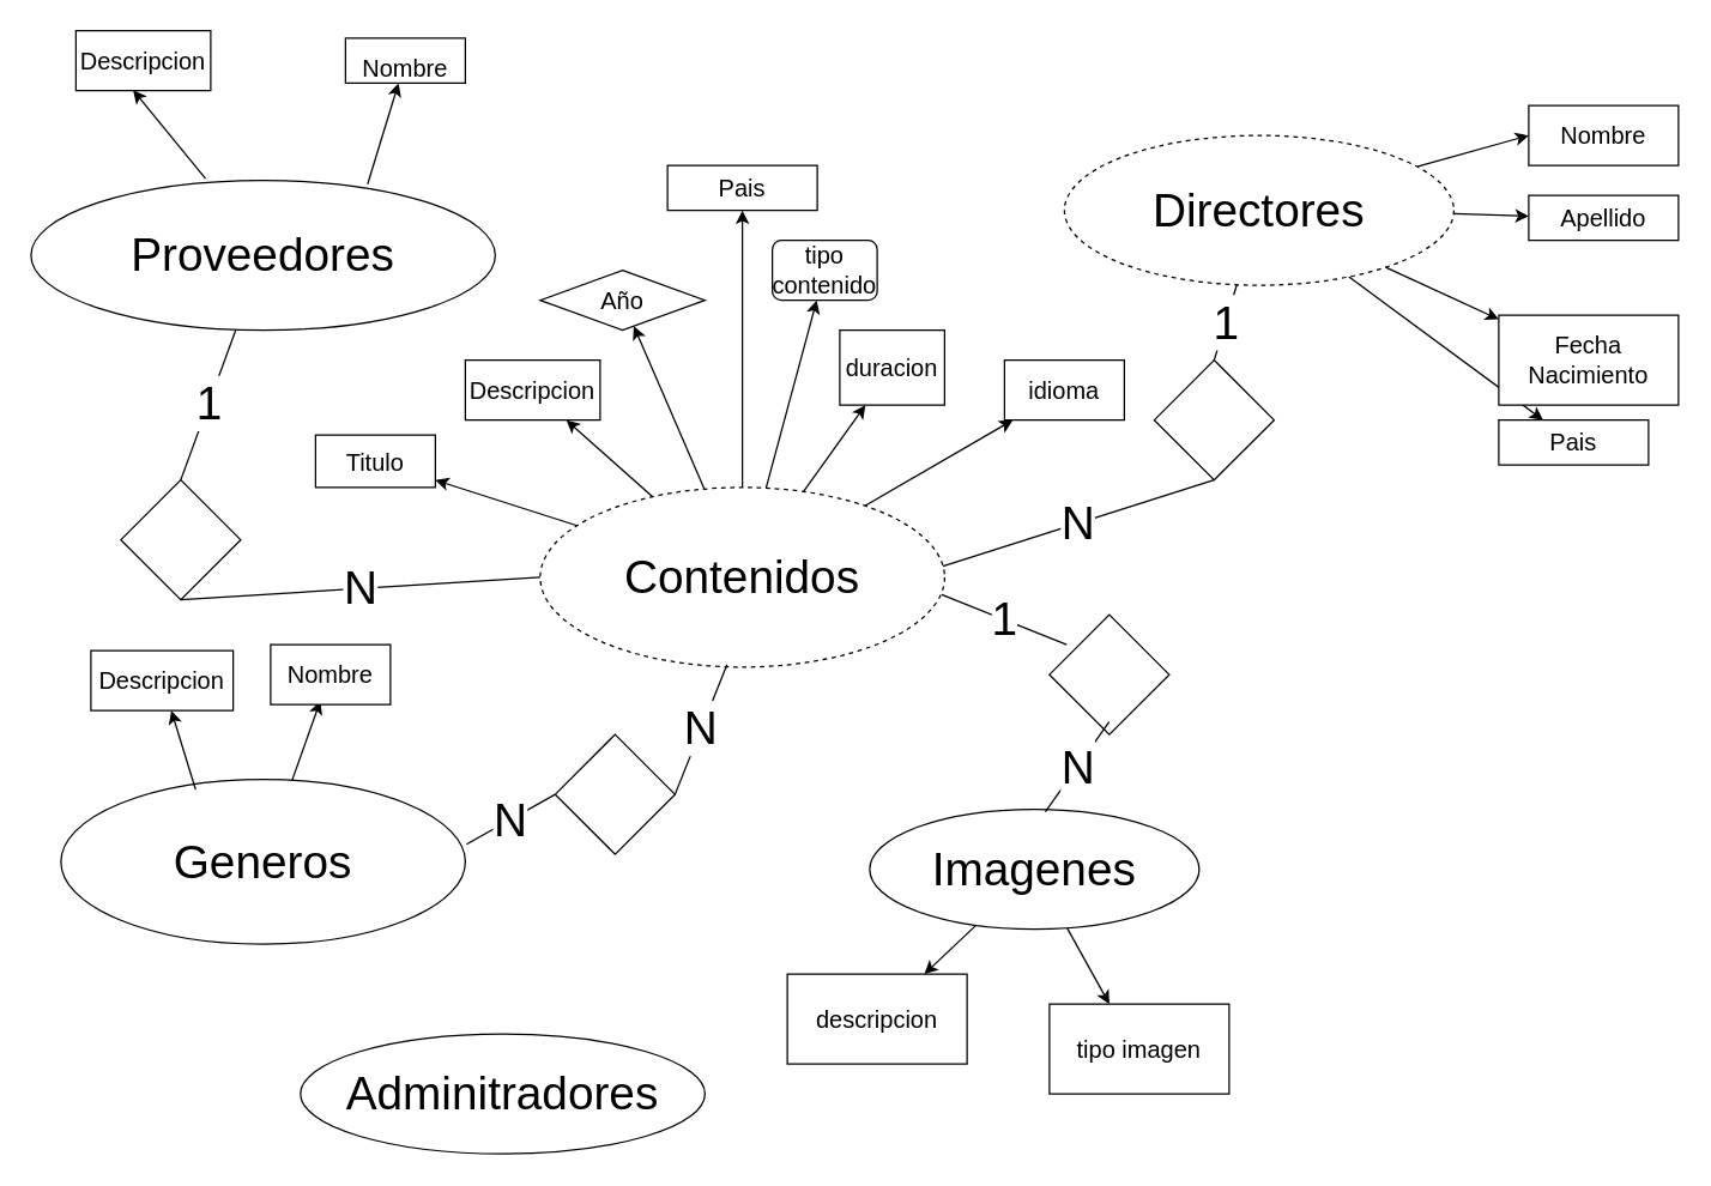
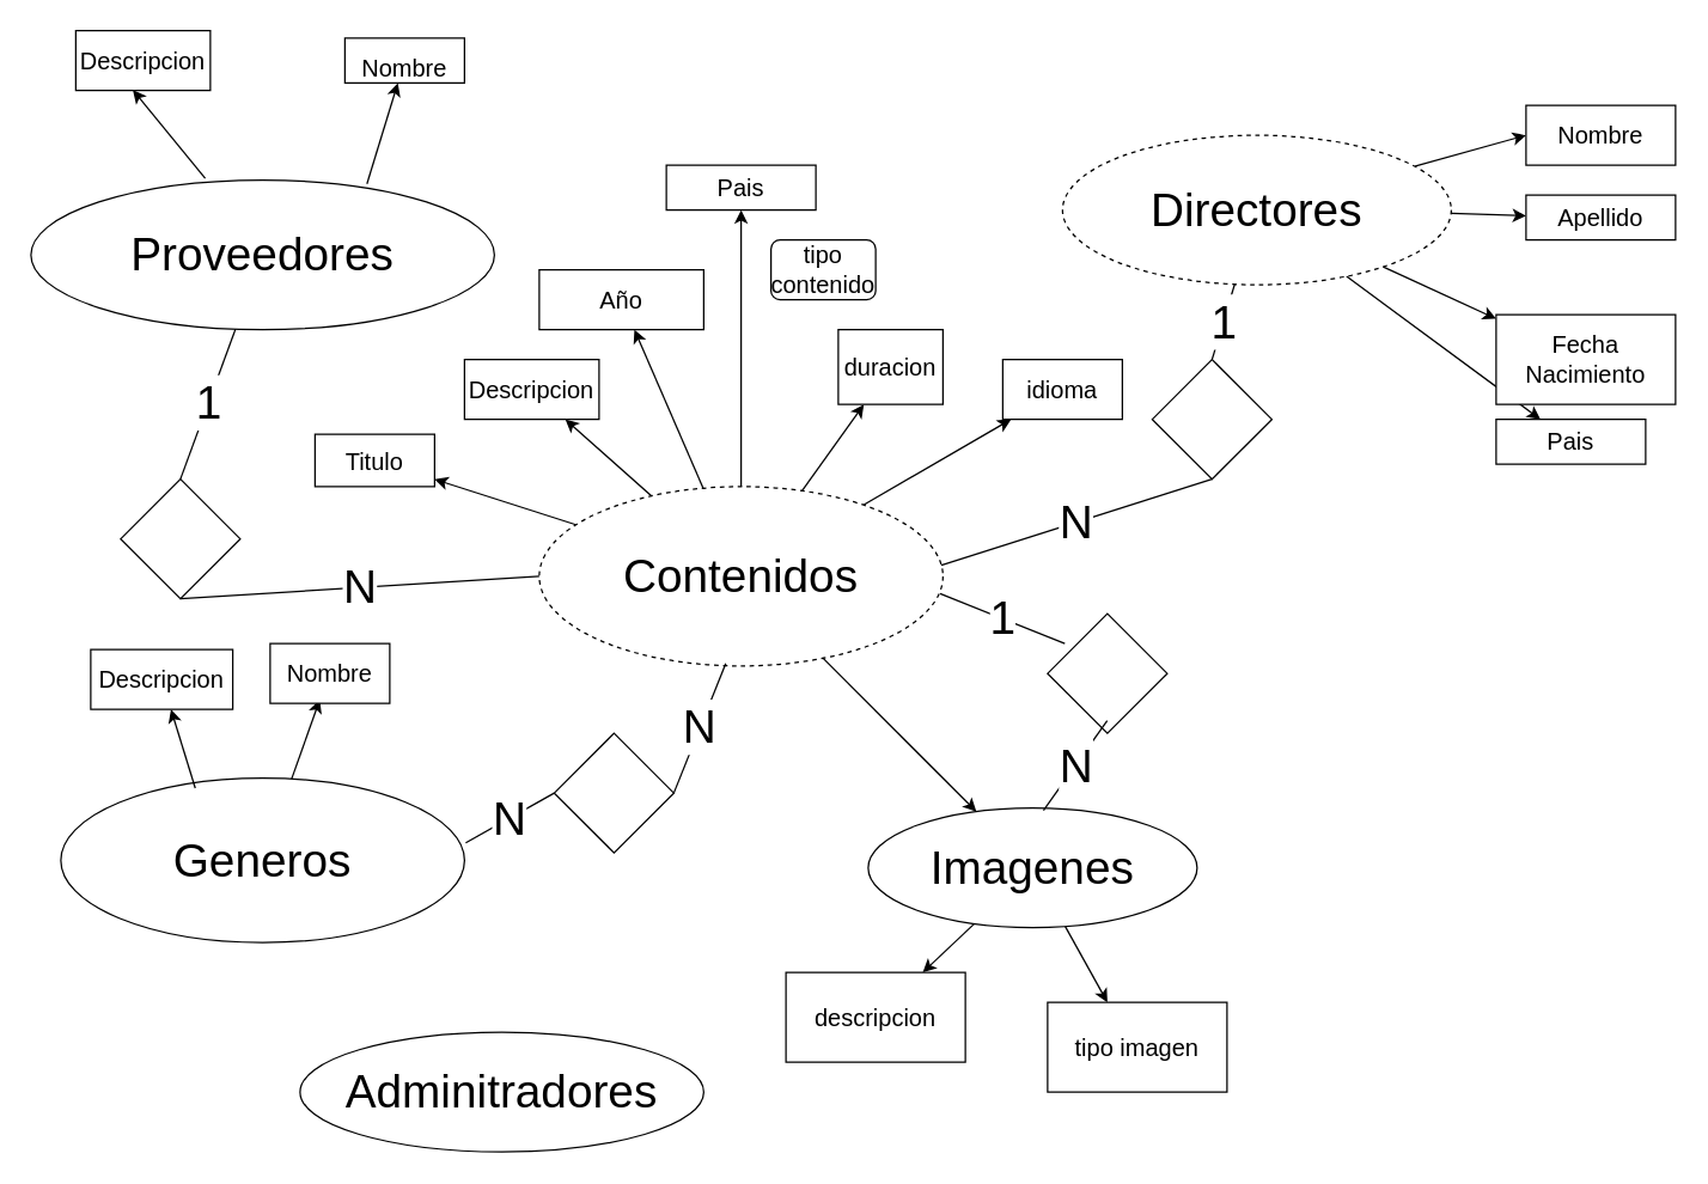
  <mxCell id="0" />
  <mxCell id="1" parent="0" />
  <mxCell id="2" style="edgeStyle=none;html=1;entryX=0;entryY=0.5;entryDx=0;entryDy=0;fontSize=16;" edge="1" parent="1" source="6" target="39"><mxGeometry relative="1" as="geometry" /></mxCell>
  <mxCell id="3" style="edgeStyle=none;html=1;fontSize=16;" edge="1" parent="1" source="6" target="40"><mxGeometry relative="1" as="geometry"><mxPoint x="1020" y="170" as="targetPoint" /></mxGeometry></mxCell>
  <mxCell id="4" style="edgeStyle=none;html=1;fontSize=16;" edge="1" parent="1" source="6" target="41"><mxGeometry relative="1" as="geometry"><mxPoint x="1000" y="220" as="targetPoint" /></mxGeometry></mxCell>
  <mxCell id="5" style="edgeStyle=none;html=1;fontSize=16;" edge="1" parent="1" source="6" target="42"><mxGeometry relative="1" as="geometry"><mxPoint x="980" y="270" as="targetPoint" /></mxGeometry></mxCell>
  <mxCell id="6" value="Directores" style="ellipse;whiteSpace=wrap;html=1;fontSize=31;dashed=1;" vertex="1" parent="1"><mxGeometry x="710" y="90" width="260" height="100" as="geometry" /></mxCell>
  <mxCell id="7" value="Proveedores" style="ellipse;whiteSpace=wrap;html=1;fontSize=31;" vertex="1" parent="1"><mxGeometry x="20" y="120" width="310" height="100" as="geometry" /></mxCell>
  <mxCell id="8" style="edgeStyle=none;html=1;fontSize=16;" edge="1" parent="1" source="15" target="43"><mxGeometry relative="1" as="geometry"><mxPoint x="340" y="310" as="targetPoint" /></mxGeometry></mxCell>
  <mxCell id="9" style="edgeStyle=none;html=1;fontSize=16;" edge="1" parent="1" source="15" target="44"><mxGeometry relative="1" as="geometry"><mxPoint x="370" y="270" as="targetPoint" /></mxGeometry></mxCell>
  <mxCell id="10" style="edgeStyle=none;html=1;fontSize=16;" edge="1" parent="1" source="15" target="45"><mxGeometry relative="1" as="geometry"><mxPoint x="450" y="260" as="targetPoint" /></mxGeometry></mxCell>
- <mxCell id="11" style="edgeStyle=none;html=1;fontSize=16;" edge="1" parent="1" source="15" target="46"><mxGeometry relative="1" as="geometry"><mxPoint x="550" y="200" as="targetPoint" /></mxGeometry></mxCell>
+ <mxCell id="11" style="edgeStyle=none;html=1;fontSize=16;" edge="1" parent="1" source="15" target="28"><mxGeometry relative="1" as="geometry"><mxPoint x="550" y="200" as="targetPoint" /></mxGeometry></mxCell>
  <mxCell id="12" style="edgeStyle=none;html=1;fontSize=16;" edge="1" parent="1" source="15" target="47"><mxGeometry relative="1" as="geometry"><mxPoint x="610" y="250" as="targetPoint" /></mxGeometry></mxCell>
  <mxCell id="13" style="edgeStyle=none;html=1;fontSize=16;" edge="1" parent="1" source="15" target="48"><mxGeometry relative="1" as="geometry"><mxPoint x="490" y="110" as="targetPoint" /></mxGeometry></mxCell>
  <mxCell id="14" style="edgeStyle=none;html=1;fontSize=16;" edge="1" parent="1" source="15" target="53"><mxGeometry relative="1" as="geometry"><mxPoint x="700" y="290" as="targetPoint" /></mxGeometry></mxCell>
  <mxCell id="15" value="Contenidos" style="ellipse;whiteSpace=wrap;html=1;fontSize=31;dashed=1;" vertex="1" parent="1"><mxGeometry x="360" y="325" width="270" height="120" as="geometry" /></mxCell>
  <mxCell id="16" style="edgeStyle=none;html=1;entryX=0.415;entryY=0.938;entryDx=0;entryDy=0;entryPerimeter=0;fontSize=16;" edge="1" parent="1" source="17" target="49"><mxGeometry relative="1" as="geometry" /></mxCell>
  <mxCell id="17" value="Generos" style="ellipse;whiteSpace=wrap;html=1;fontSize=31;" vertex="1" parent="1"><mxGeometry x="40" y="520" width="270" height="110" as="geometry" /></mxCell>
  <mxCell id="18" value="" style="rhombus;whiteSpace=wrap;html=1;fontSize=31;" vertex="1" parent="1"><mxGeometry x="80" y="320" width="80" height="80" as="geometry" /></mxCell>
  <mxCell id="19" value="" style="rhombus;whiteSpace=wrap;html=1;fontSize=31;" vertex="1" parent="1"><mxGeometry x="770" y="240" width="80" height="80" as="geometry" /></mxCell>
  <mxCell id="20" value="N" style="endArrow=none;html=1;fontSize=31;entryX=0.5;entryY=1;entryDx=0;entryDy=0;exitX=0.996;exitY=0.438;exitDx=0;exitDy=0;exitPerimeter=0;" edge="1" parent="1" source="15" target="19"><mxGeometry width="50" height="50" relative="1" as="geometry"><mxPoint x="430" y="360" as="sourcePoint" /><mxPoint x="480" y="310" as="targetPoint" /></mxGeometry></mxCell>
  <mxCell id="21" value="1" style="endArrow=none;html=1;fontSize=31;entryX=0.5;entryY=0;entryDx=0;entryDy=0;" edge="1" parent="1" source="7" target="18"><mxGeometry width="50" height="50" relative="1" as="geometry"><mxPoint x="430" y="360" as="sourcePoint" /><mxPoint x="480" y="310" as="targetPoint" /></mxGeometry></mxCell>
  <mxCell id="22" value="N" style="endArrow=none;html=1;fontSize=31;exitX=0;exitY=0.5;exitDx=0;exitDy=0;entryX=0.5;entryY=1;entryDx=0;entryDy=0;" edge="1" parent="1" source="15" target="18"><mxGeometry width="50" height="50" relative="1" as="geometry"><mxPoint x="430" y="360" as="sourcePoint" /><mxPoint x="480" y="310" as="targetPoint" /></mxGeometry></mxCell>
  <mxCell id="23" value="1" style="endArrow=none;html=1;fontSize=31;entryX=0.5;entryY=0;entryDx=0;entryDy=0;" edge="1" parent="1" source="6" target="19"><mxGeometry width="50" height="50" relative="1" as="geometry"><mxPoint x="760" y="180" as="sourcePoint" /><mxPoint x="760" y="230" as="targetPoint" /></mxGeometry></mxCell>
  <mxCell id="24" value="N" style="endArrow=none;html=1;fontSize=31;exitX=1;exitY=0.5;exitDx=0;exitDy=0;entryX=0.462;entryY=0.986;entryDx=0;entryDy=0;entryPerimeter=0;" edge="1" parent="1" source="33" target="15"><mxGeometry width="50" height="50" relative="1" as="geometry"><mxPoint x="430" y="530" as="sourcePoint" /><mxPoint x="480" y="480" as="targetPoint" /></mxGeometry></mxCell>
  <mxCell id="25" value="N" style="endArrow=none;html=1;fontSize=31;entryX=0;entryY=0.5;entryDx=0;entryDy=0;exitX=1.003;exitY=0.394;exitDx=0;exitDy=0;exitPerimeter=0;" edge="1" parent="1" source="17" target="33"><mxGeometry width="50" height="50" relative="1" as="geometry"><mxPoint x="430" y="530" as="sourcePoint" /><mxPoint x="480" y="480" as="targetPoint" /></mxGeometry></mxCell>
  <mxCell id="26" style="edgeStyle=none;html=1;fontSize=16;" edge="1" parent="1" source="28" target="52"><mxGeometry relative="1" as="geometry"><mxPoint x="590" y="680" as="targetPoint" /></mxGeometry></mxCell>
  <mxCell id="27" style="edgeStyle=none;html=1;fontSize=16;" edge="1" parent="1" source="28"><mxGeometry relative="1" as="geometry"><mxPoint x="740" y="670" as="targetPoint" /></mxGeometry></mxCell>
  <mxCell id="28" value="Imagenes" style="ellipse;whiteSpace=wrap;html=1;fontSize=31;" vertex="1" parent="1"><mxGeometry x="580" y="540" width="220" height="80" as="geometry" /></mxCell>
  <mxCell id="29" value="" style="rhombus;whiteSpace=wrap;html=1;fontSize=31;" vertex="1" parent="1"><mxGeometry x="700" y="410" width="80" height="80" as="geometry" /></mxCell>
  <mxCell id="30" value="N" style="endArrow=none;html=1;fontSize=31;startArrow=none;exitX=0.533;exitY=0.021;exitDx=0;exitDy=0;exitPerimeter=0;entryX=0.498;entryY=0.896;entryDx=0;entryDy=0;entryPerimeter=0;" edge="1" parent="1" source="28" target="29"><mxGeometry width="50" height="50" relative="1" as="geometry"><mxPoint x="430" y="530" as="sourcePoint" /><mxPoint x="480" y="480" as="targetPoint" /></mxGeometry></mxCell>
  <mxCell id="31" value="1" style="endArrow=none;html=1;fontSize=31;exitX=0.993;exitY=0.597;exitDx=0;exitDy=0;exitPerimeter=0;entryX=0.144;entryY=0.25;entryDx=0;entryDy=0;entryPerimeter=0;" edge="1" parent="1" source="15" target="29"><mxGeometry width="50" height="50" relative="1" as="geometry"><mxPoint x="430" y="530" as="sourcePoint" /><mxPoint x="620" y="510" as="targetPoint" /></mxGeometry></mxCell>
  <mxCell id="32" value="" style="endArrow=none;html=1;fontSize=31;" edge="1" parent="1" target="33"><mxGeometry width="50" height="50" relative="1" as="geometry"><mxPoint x="430" y="530" as="sourcePoint" /><mxPoint x="480" y="480" as="targetPoint" /></mxGeometry></mxCell>
  <mxCell id="33" value="" style="rhombus;whiteSpace=wrap;html=1;fontSize=31;" vertex="1" parent="1"><mxGeometry x="370" y="490" width="80" height="80" as="geometry" /></mxCell>
  <mxCell id="34" value="Adminitradores" style="ellipse;whiteSpace=wrap;html=1;fontSize=31;" vertex="1" parent="1"><mxGeometry x="200" y="690" width="270" height="80" as="geometry" /></mxCell>
  <mxCell id="35" value="" style="endArrow=classic;html=1;fontSize=31;exitX=0.725;exitY=0.025;exitDx=0;exitDy=0;exitPerimeter=0;" edge="1" parent="1" source="7" target="36"><mxGeometry width="50" height="50" relative="1" as="geometry"><mxPoint x="400" y="200" as="sourcePoint" /><mxPoint x="340" y="30" as="targetPoint" /></mxGeometry></mxCell>
  <mxCell id="36" value="&lt;font style=&quot;font-size: 16px;&quot;&gt;Nombre&lt;/font&gt;" style="rounded=0;whiteSpace=wrap;html=1;fontSize=31;" vertex="1" parent="1"><mxGeometry x="230" y="25" width="80" height="30" as="geometry" /></mxCell>
  <mxCell id="37" value="Descripcion" style="rounded=0;whiteSpace=wrap;html=1;fontSize=16;" vertex="1" parent="1"><mxGeometry x="50" width="90" height="40" as="geometry" y="20" /></mxCell>
  <mxCell id="38" value="" style="endArrow=classic;html=1;fontSize=16;exitX=0.376;exitY=-0.012;exitDx=0;exitDy=0;exitPerimeter=0;entryX=0.424;entryY=0.992;entryDx=0;entryDy=0;entryPerimeter=0;" edge="1" parent="1" source="7" target="37"><mxGeometry width="50" height="50" relative="1" as="geometry"><mxPoint x="400" y="200" as="sourcePoint" /><mxPoint x="450" y="150" as="targetPoint" /><Array as="points" /></mxGeometry></mxCell>
  <mxCell id="39" value="Nombre" style="rounded=0;whiteSpace=wrap;html=1;fontSize=16;" vertex="1" parent="1"><mxGeometry x="1020" y="70" width="100" height="40" as="geometry" /></mxCell>
  <mxCell id="40" value="Apellido" style="rounded=0;whiteSpace=wrap;html=1;fontSize=16;" vertex="1" parent="1"><mxGeometry x="1020" y="130" width="100" height="30" as="geometry" /></mxCell>
  <mxCell id="41" value="Fecha Nacimiento" style="rounded=0;whiteSpace=wrap;html=1;fontSize=16;" vertex="1" parent="1"><mxGeometry x="1000" y="210" width="120" height="60" as="geometry" /></mxCell>
  <mxCell id="42" value="Pais" style="rounded=0;whiteSpace=wrap;html=1;fontSize=16;" vertex="1" parent="1"><mxGeometry x="1000" y="280" width="100" height="30" as="geometry" /></mxCell>
  <mxCell id="43" value="Titulo" style="rounded=0;whiteSpace=wrap;html=1;fontSize=16;" vertex="1" parent="1"><mxGeometry x="210" y="290" width="80" height="35" as="geometry" /></mxCell>
  <mxCell id="44" value="Descripcion" style="rounded=0;whiteSpace=wrap;html=1;fontSize=16;" vertex="1" parent="1"><mxGeometry x="310" y="240" width="90" height="40" as="geometry" /></mxCell>
- <mxCell id="45" value="Año" style="rhombus;whiteSpace=wrap;html=1;fontSize=16;" vertex="1" parent="1"><mxGeometry x="360" y="180" width="110" height="40" as="geometry" /></mxCell>
+ <mxCell id="45" value="Año" style="rounded=0;whiteSpace=wrap;html=1;fontSize=16;" vertex="1" parent="1"><mxGeometry x="360" y="180" width="110" height="40" as="geometry" /></mxCell>
  <mxCell id="46" value="tipo contenido" style="rounded=1;whiteSpace=wrap;html=1;fontSize=16;" vertex="1" parent="1"><mxGeometry x="515" y="160" width="70" height="40" as="geometry" /></mxCell>
  <mxCell id="47" value="duracion" style="rounded=0;whiteSpace=wrap;html=1;fontSize=16;" vertex="1" parent="1"><mxGeometry x="560" y="220" width="70" height="50" as="geometry" /></mxCell>
  <mxCell id="48" value="Pais" style="rounded=0;whiteSpace=wrap;html=1;fontSize=16;" vertex="1" parent="1"><mxGeometry x="445" y="110" width="100" height="30" as="geometry" /></mxCell>
  <mxCell id="49" value="Nombre" style="rounded=0;whiteSpace=wrap;html=1;fontSize=16;" vertex="1" parent="1"><mxGeometry x="180" y="430" width="80" height="40" as="geometry" /></mxCell>
  <mxCell id="50" value="Descripcion" style="rounded=0;whiteSpace=wrap;html=1;fontSize=16;" vertex="1" parent="1"><mxGeometry x="60" y="434" width="95" height="40" as="geometry" /></mxCell>
  <mxCell id="51" value="" style="endArrow=classic;html=1;fontSize=16;exitX=0.333;exitY=0.061;exitDx=0;exitDy=0;exitPerimeter=0;" edge="1" parent="1" source="17" target="50"><mxGeometry width="50" height="50" relative="1" as="geometry"><mxPoint x="450" y="510" as="sourcePoint" /><mxPoint x="500" y="460" as="targetPoint" /></mxGeometry></mxCell>
  <mxCell id="52" value="descripcion" style="rounded=0;whiteSpace=wrap;html=1;fontSize=16;" vertex="1" parent="1"><mxGeometry x="525" y="650" width="120" height="60" as="geometry" /></mxCell>
  <mxCell id="53" value="idioma" style="rounded=0;whiteSpace=wrap;html=1;fontSize=16;" vertex="1" parent="1"><mxGeometry x="670" y="240" width="80" height="40" as="geometry" /></mxCell>
  <mxCell id="54" value="tipo imagen" style="rounded=0;whiteSpace=wrap;html=1;fontSize=16;" vertex="1" parent="1"><mxGeometry x="700" y="670" width="120" height="60" as="geometry" /></mxCell>
